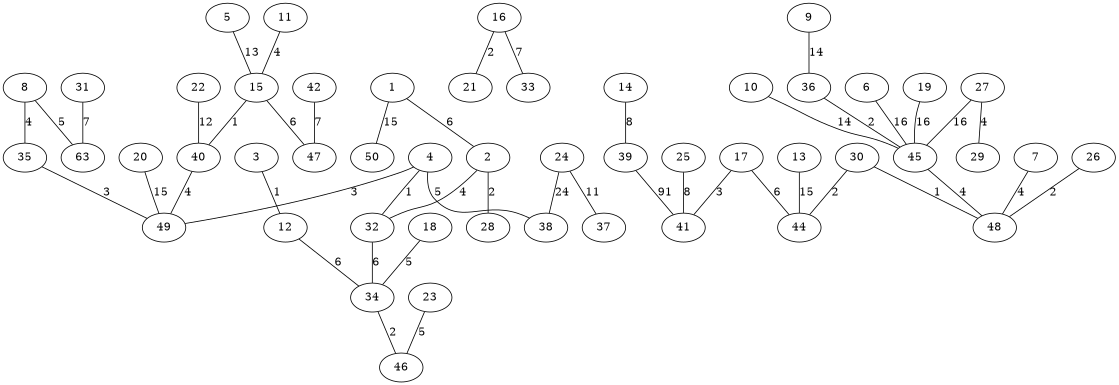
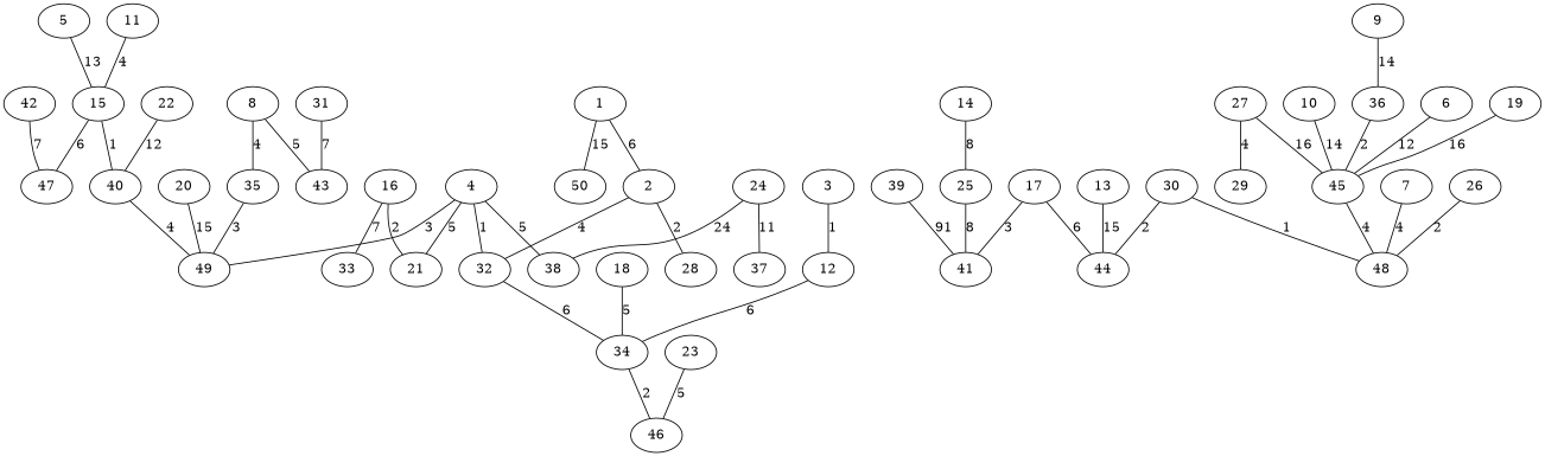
  graph {
    fontname="DejaVu Serif"
    node [fontname="DejaVu Serif"]
    edge [fontname="DejaVu Serif"]
    4
    49
    32
    21
    38
    34
    8
-   43 [label=63]
+   43
    35
    46
    25
    41
    14
    26
    48
    6
    45
    12
    23
    42
    47
    19
    2
    28
    30
    44
    10
    13
    24
    37
    3
    18
    39
    15
    40
    5
    1
    50
    31
    22
    20
    36
    17
    16
    33
    27
    29
    7
    11
    9
    4 -- 49 [label=3]
    4 -- 32 [label=1]
+   4 -- 21 [label=5]
    4 -- 38 [label=5]
    32 -- 34 [label=6]
    34 -- 46 [label=2]
    8 -- 43 [label=5]
    8 -- 35 [label=4]
    35 -- 49 [label=3]
    25 -- 41 [label=8]
-   14 -- 39 [label=8]
+   14 -- 25 [label=8]
    26 -- 48 [label=2]
-   6 -- 45 [label=16]
+   6 -- 45 [label=12]
    45 -- 48 [label=4]
    12 -- 34 [label=6]
    23 -- 46 [label=5]
    42 -- 47 [label=7]
    19 -- 45 [label=16]
    2 -- 32 [label=4]
    2 -- 28 [label=2]
    30 -- 48 [label=1]
    30 -- 44 [label=2]
    10 -- 45 [label=14]
    13 -- 44 [label=15]
    24 -- 38 [label=24]
    24 -- 37 [label=11]
    3 -- 12 [label=1]
    18 -- 34 [label=5]
    39 -- 41 [label=91]
    15 -- 47 [label=6]
    15 -- 40 [label=1]
    40 -- 49 [label=4]
    5 -- 15 [label=13]
    1 -- 2 [label=6]
    1 -- 50 [label=15]
    31 -- 43 [label=7]
    22 -- 40 [label=12]
    20 -- 49 [label=15]
    36 -- 45 [label=2]
    17 -- 41 [label=3]
    17 -- 44 [label=6]
    16 -- 21 [label=2]
    16 -- 33 [label=7]
    27 -- 45 [label=16]
    27 -- 29 [label=4]
    7 -- 48 [label=4]
    11 -- 15 [label=4]
    9 -- 36 [label=14]
  }
